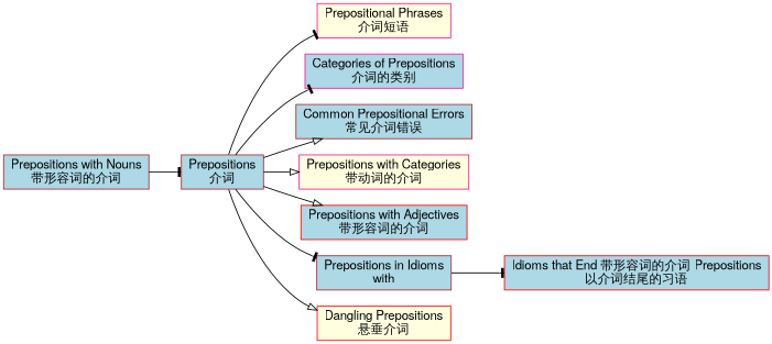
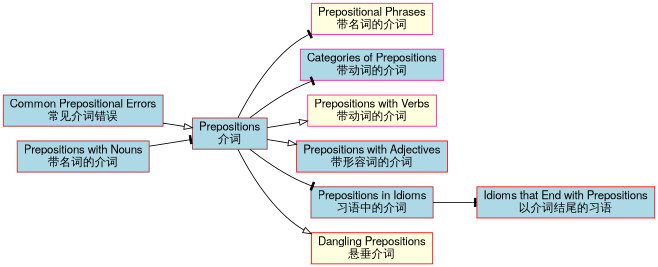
  digraph {
    rankdir=LR
    node [color=brown fillcolor=lightblue fontname="Helvetica, SimHei" fontsize=14 shape=rect style=filled]
    edge [arrowhead=tee]
    n1 [label="Prepositions\n介词"]
-   n2 [color=deeppink fillcolor=lightyellow label="Prepositional Phrases\n介词短语"]
-   n3 [color=deeppink label="Categories of Prepositions\n介词的类别"]
+   n2 [color=deeppink fillcolor=lightyellow label="Prepositional Phrases\n带名词的介词"]
+   n3 [color=deeppink label="Categories of Prepositions\n带动词的介词"]
    n4 [label="Common Prepositional Errors\n常见介词错误"]
-   n5 [color=deeppink fillcolor=lightyellow label="Prepositions with Categories\n带动词的介词"]
+   n5 [color=deeppink fillcolor=lightyellow label="Prepositions with Verbs\n带动词的介词"]
    n6 [color=red label="Prepositions with Adjectives\n带形容词的介词"]
-   n7 [label="Prepositions in Idioms\nwith"]
+   n7 [label="Prepositions in Idioms\n习语中的介词"]
    n8 [color=red fillcolor=lightyellow label="Dangling Prepositions\n悬垂介词"]
-   n9 [label="Prepositions with Nouns\n带形容词的介词"]
-   n10 [color=red label="Idioms that End 带形容词的介词 Prepositions\n以介词结尾的习语"]
+   n9 [label="Prepositions with Nouns\n带名词的介词"]
+   n10 [color=red label="Idioms that End with Prepositions\n以介词结尾的习语"]
    n1 -> n2
    n1 -> n3
-   n1 -> n4 [arrowhead=onormal]
+   n4 -> n1 [arrowhead=onormal]
    n1 -> n5 [arrowhead=onormal]
    n1 -> n6 [arrowhead=onormal]
    n1 -> n7
    n1 -> n8 [arrowhead=onormal]
    n7 -> n10
    n9 -> n1
  }
